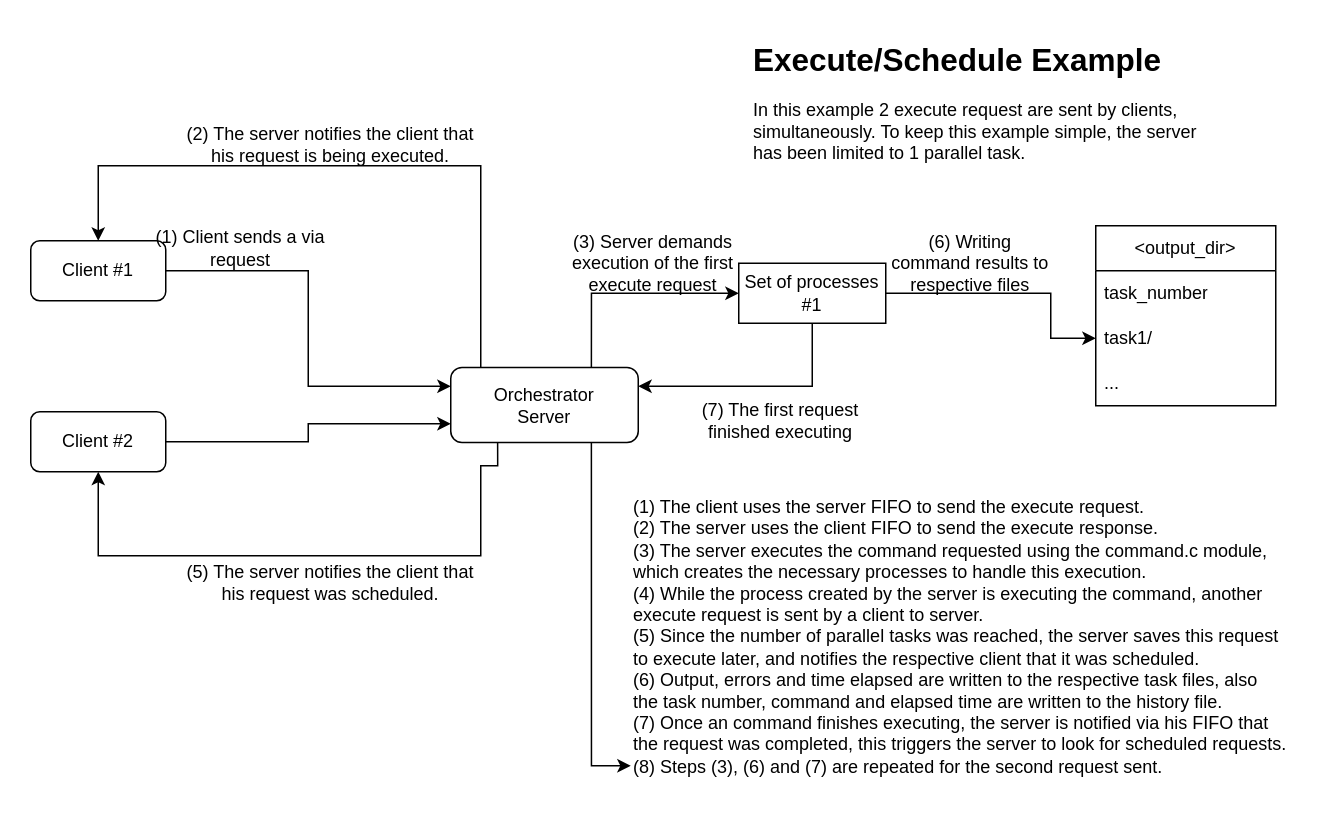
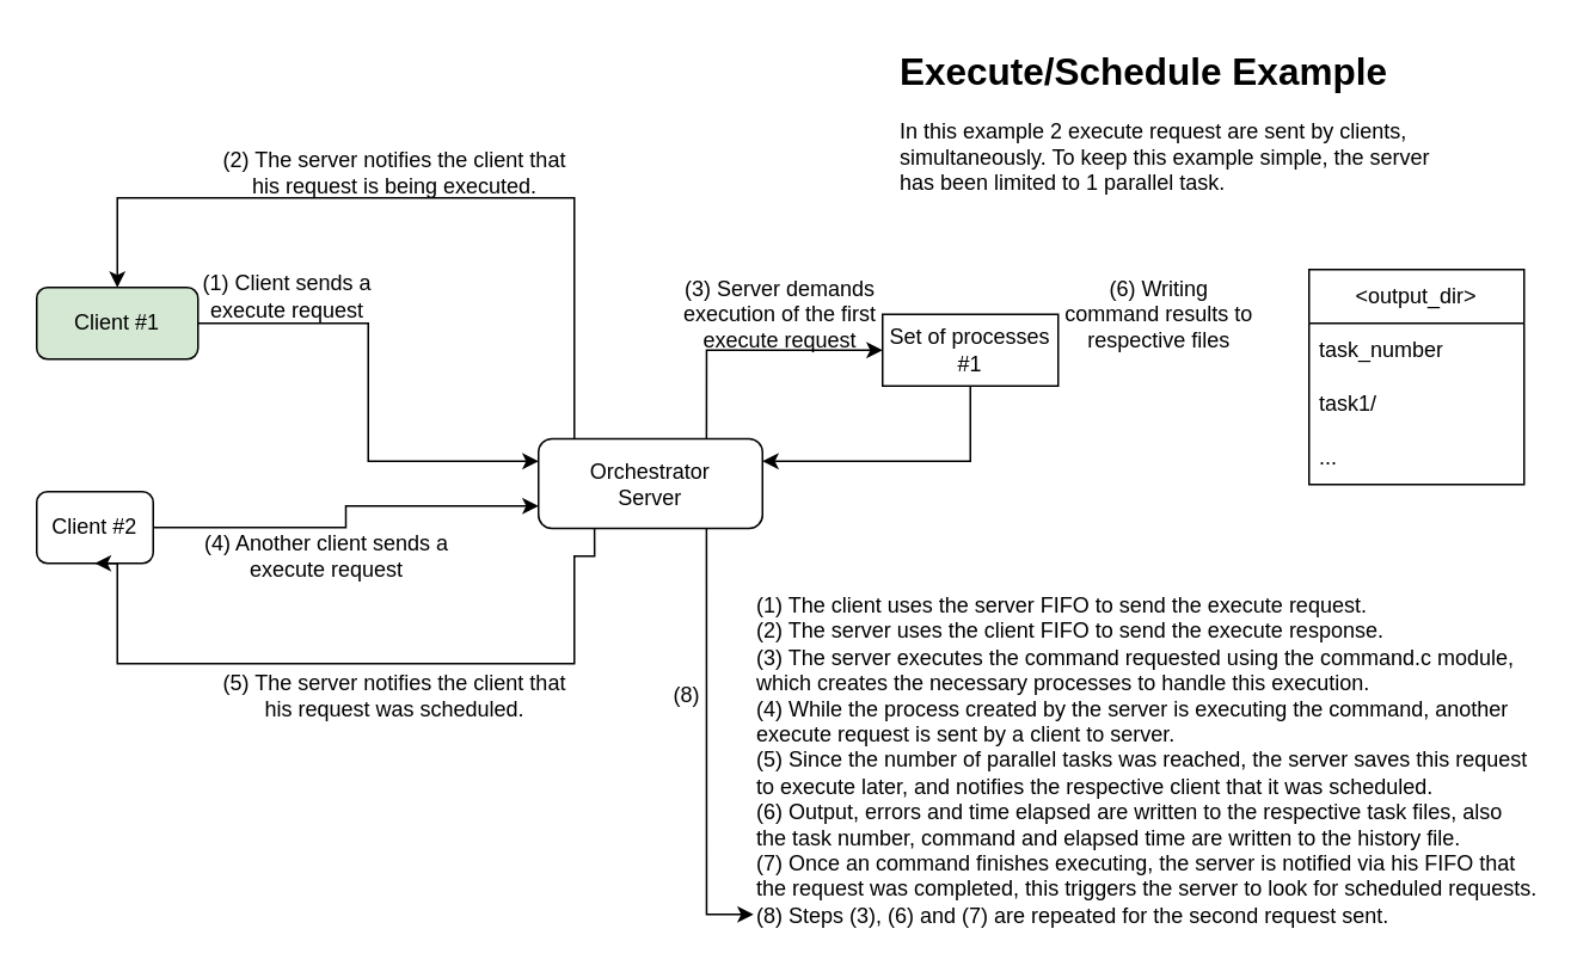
  <mxCell id="0" />
  <mxCell id="1" parent="0" />
  <mxCell id="2" style="edgeStyle=orthogonalEdgeStyle;rounded=0;orthogonalLoop=1;jettySize=auto;html=1;exitX=1;exitY=0.5;exitDx=0;exitDy=0;entryX=0;entryY=0.75;entryDx=0;entryDy=0;" edge="1" parent="1" source="3" target="15"><mxGeometry relative="1" as="geometry"><mxPoint x="330" y="284.022" as="targetPoint" /></mxGeometry></mxCell>
- <mxCell id="3" value="Client #2" style="rounded=1;whiteSpace=wrap;html=1;" vertex="1" parent="1"><mxGeometry x="20" y="274" width="90" height="40" as="geometry" /></mxCell>
+ <mxCell id="3" value="Client #2" style="rounded=1;whiteSpace=wrap;html=1;" vertex="1" parent="1"><mxGeometry x="20" y="274" width="65" height="40" as="geometry" /></mxCell>
  <mxCell id="4" style="edgeStyle=orthogonalEdgeStyle;rounded=0;orthogonalLoop=1;jettySize=auto;html=1;exitX=1;exitY=0.5;exitDx=0;exitDy=0;entryX=0;entryY=0.25;entryDx=0;entryDy=0;" edge="1" parent="1" source="5" target="15"><mxGeometry relative="1" as="geometry"><mxPoint x="330" y="257.25" as="targetPoint" /></mxGeometry></mxCell>
- <mxCell id="5" value="Client #1" style="rounded=1;whiteSpace=wrap;html=1;" vertex="1" parent="1"><mxGeometry x="20" y="160" width="90" height="40" as="geometry" /></mxCell>
- <mxCell id="6" value="(1) Client sends a via request" style="text;html=1;align=center;verticalAlign=middle;whiteSpace=wrap;rounded=0;" vertex="1" parent="1"><mxGeometry x="90" y="150" width="140" height="30" as="geometry" /></mxCell>
+ <mxCell id="5" value="Client #1" style="rounded=1;whiteSpace=wrap;html=1;fillColor=#d5e8d4;" vertex="1" parent="1"><mxGeometry x="20" y="160" width="90" height="40" as="geometry" /></mxCell>
+ <mxCell id="6" value="(1) Client sends a execute request" style="text;html=1;align=center;verticalAlign=middle;whiteSpace=wrap;rounded=0;" vertex="1" parent="1"><mxGeometry x="90" y="150" width="140" height="30" as="geometry" /></mxCell>
  <mxCell id="7" value="&amp;lt;output_dir&amp;gt;" style="swimlane;fontStyle=0;childLayout=stackLayout;horizontal=1;startSize=30;horizontalStack=0;resizeParent=1;resizeParentMax=0;resizeLast=0;collapsible=1;marginBottom=0;whiteSpace=wrap;html=1;" vertex="1" parent="1"><mxGeometry x="730" y="150" width="120" height="120" as="geometry" /></mxCell>
  <mxCell id="8" value="task_number" style="text;strokeColor=none;fillColor=none;align=left;verticalAlign=middle;spacingLeft=4;spacingRight=4;overflow=hidden;points=[[0,0.5],[1,0.5]];portConstraint=eastwest;rotatable=0;whiteSpace=wrap;html=1;" vertex="1" parent="7"><mxGeometry y="30" width="120" height="30" as="geometry" /></mxCell>
  <mxCell id="9" value="task1/" style="text;strokeColor=none;fillColor=none;align=left;verticalAlign=middle;spacingLeft=4;spacingRight=4;overflow=hidden;points=[[0,0.5],[1,0.5]];portConstraint=eastwest;rotatable=0;whiteSpace=wrap;html=1;" vertex="1" parent="7"><mxGeometry y="60" width="120" height="30" as="geometry" /></mxCell>
  <mxCell id="10" value="..." style="text;strokeColor=none;fillColor=none;align=left;verticalAlign=middle;spacingLeft=4;spacingRight=4;overflow=hidden;points=[[0,0.5],[1,0.5]];portConstraint=eastwest;rotatable=0;whiteSpace=wrap;html=1;" vertex="1" parent="7"><mxGeometry y="90" width="120" height="30" as="geometry" /></mxCell>
  <mxCell id="11" style="edgeStyle=orthogonalEdgeStyle;rounded=0;orthogonalLoop=1;jettySize=auto;html=1;entryX=0.5;entryY=0;entryDx=0;entryDy=0;" edge="1" parent="1" source="15" target="5"><mxGeometry relative="1" as="geometry"><Array as="points"><mxPoint x="320" y="110" /><mxPoint x="65" y="110" /></Array></mxGeometry></mxCell>
  <mxCell id="12" style="edgeStyle=orthogonalEdgeStyle;rounded=0;orthogonalLoop=1;jettySize=auto;html=1;exitX=0.25;exitY=1;exitDx=0;exitDy=0;entryX=0.5;entryY=1;entryDx=0;entryDy=0;" edge="1" parent="1" source="15" target="3"><mxGeometry relative="1" as="geometry"><Array as="points"><mxPoint x="320" y="310" /><mxPoint x="320" y="370" /><mxPoint x="65" y="370" /></Array></mxGeometry></mxCell>
  <mxCell id="13" style="edgeStyle=orthogonalEdgeStyle;rounded=0;orthogonalLoop=1;jettySize=auto;html=1;exitX=0.75;exitY=0;exitDx=0;exitDy=0;entryX=0;entryY=0.5;entryDx=0;entryDy=0;" edge="1" parent="1" source="15" target="23"><mxGeometry relative="1" as="geometry" /></mxCell>
  <mxCell id="14" style="edgeStyle=orthogonalEdgeStyle;rounded=0;orthogonalLoop=1;jettySize=auto;html=1;exitX=0.75;exitY=1;exitDx=0;exitDy=0;" edge="1" parent="1" source="15"><mxGeometry relative="1" as="geometry"><mxPoint x="420" y="510" as="targetPoint" /><Array as="points"><mxPoint x="394" y="510" /></Array></mxGeometry></mxCell>
  <mxCell id="15" value="Orchestrator&lt;br&gt;Server" style="rounded=1;whiteSpace=wrap;html=1;" vertex="1" parent="1"><mxGeometry x="300" y="244.5" width="125" height="50" as="geometry" /></mxCell>
  <mxCell id="16" value="&lt;h1 style=&quot;margin-top: 0px; font-size: 21px;&quot;&gt;Execute/Schedule Example&lt;br&gt;&lt;/h1&gt;&lt;p&gt;In this example 2 execute request are sent by clients, &lt;span class=&quot;yKMVIe&quot; aria-level=&quot;1&quot; role=&quot;heading&quot;&gt;simultaneously&lt;/span&gt;. To keep this example simple, the server has been limited to 1 parallel task.&lt;br&gt;&lt;/p&gt;" style="text;html=1;whiteSpace=wrap;overflow=hidden;rounded=0;" vertex="1" parent="1"><mxGeometry x="500" y="20" width="300" height="120" as="geometry" /></mxCell>
  <mxCell id="17" value="(2) The server notifies the client&amp;nbsp;that his request is being executed." style="text;html=1;align=center;verticalAlign=middle;whiteSpace=wrap;rounded=0;" vertex="1" parent="1"><mxGeometry x="120" y="81" width="200" height="30" as="geometry" /></mxCell>
  <mxCell id="18" value="&lt;div&gt;(1) The client uses the server FIFO to send the execute request.&lt;/div&gt;&lt;div&gt;(2) The server uses the client FIFO to send the execute response.&lt;br&gt;&lt;/div&gt;&lt;div&gt;(3) The server executes the command requested using the command.c module, which creates the necessary processes to handle this execution.&lt;/div&gt;&lt;div&gt;(4) While the process created by the server is executing the command, another execute request is sent by a client to server.&lt;br&gt;&lt;/div&gt;&lt;div&gt;(5) Since the number of parallel tasks was reached, the server saves this request to execute later, and notifies the respective client that it was scheduled.&lt;br&gt;&lt;/div&gt;&lt;div&gt;(6) Output, errors and time elapsed are written to the respective task files, also the task number, command and elapsed time are written to the history file.&lt;br&gt;&lt;/div&gt;&lt;div&gt;(7) Once an command finishes executing, the server is notified via his FIFO that the request was completed, this triggers the server to look for scheduled requests.&lt;/div&gt;&lt;div&gt;(8) Steps (3), (6) and (7) are repeated for the second request sent.&lt;br&gt;&lt;/div&gt;" style="text;html=1;whiteSpace=wrap;overflow=hidden;rounded=0;" vertex="1" parent="1"><mxGeometry x="420" y="324" width="437.75" height="200" as="geometry" /></mxCell>
+ <mxCell id="19" value="(4) Another client sends a execute request" style="text;html=1;align=center;verticalAlign=middle;whiteSpace=wrap;rounded=0;" vertex="1" parent="1"><mxGeometry x="112" y="295" width="140" height="30" as="geometry" /></mxCell>
  <mxCell id="20" value="(5) The server notifies the client&amp;nbsp;that his request was scheduled." style="text;html=1;align=center;verticalAlign=middle;whiteSpace=wrap;rounded=0;" vertex="1" parent="1"><mxGeometry x="120" y="373" width="200" height="30" as="geometry" /></mxCell>
  <mxCell id="21" style="edgeStyle=orthogonalEdgeStyle;rounded=0;orthogonalLoop=1;jettySize=auto;html=1;exitX=0.5;exitY=1;exitDx=0;exitDy=0;entryX=1;entryY=0.25;entryDx=0;entryDy=0;" edge="1" parent="1" source="23" target="15"><mxGeometry relative="1" as="geometry" /></mxCell>
- <mxCell id="22" style="edgeStyle=orthogonalEdgeStyle;rounded=0;orthogonalLoop=1;jettySize=auto;html=1;exitX=1;exitY=0.5;exitDx=0;exitDy=0;entryX=0;entryY=0.5;entryDx=0;entryDy=0;" edge="1" parent="1" source="23" target="9"><mxGeometry relative="1" as="geometry"><Array as="points"><mxPoint x="700" y="195" /><mxPoint x="700" y="225" /></Array></mxGeometry></mxCell>
  <mxCell id="23" value="Set of processes #1" style="rounded=0;whiteSpace=wrap;html=1;" vertex="1" parent="1"><mxGeometry x="492" y="175" width="98" height="40" as="geometry" /></mxCell>
  <mxCell id="24" value="(3) Server demands execution of the first execute request" style="text;html=1;align=center;verticalAlign=middle;whiteSpace=wrap;rounded=0;" vertex="1" parent="1"><mxGeometry x="375" y="160" width="120" height="30" as="geometry" /></mxCell>
- <mxCell id="25" value="(7) The first request finished executing" style="text;html=1;align=center;verticalAlign=middle;whiteSpace=wrap;rounded=0;" vertex="1" parent="1"><mxGeometry x="460" y="265" width="120" height="30" as="geometry" /></mxCell>
  <mxCell id="26" value="(6) Writing command results to respective files" style="text;html=1;align=center;verticalAlign=middle;whiteSpace=wrap;rounded=0;" vertex="1" parent="1"><mxGeometry x="590" y="160" width="113" height="30" as="geometry" /></mxCell>
+ <mxCell id="27" value="(8)" style="text;html=1;align=center;verticalAlign=middle;whiteSpace=wrap;rounded=0;" vertex="1" parent="1"><mxGeometry x="353" y="373" width="60" height="30" as="geometry" /></mxCell>
